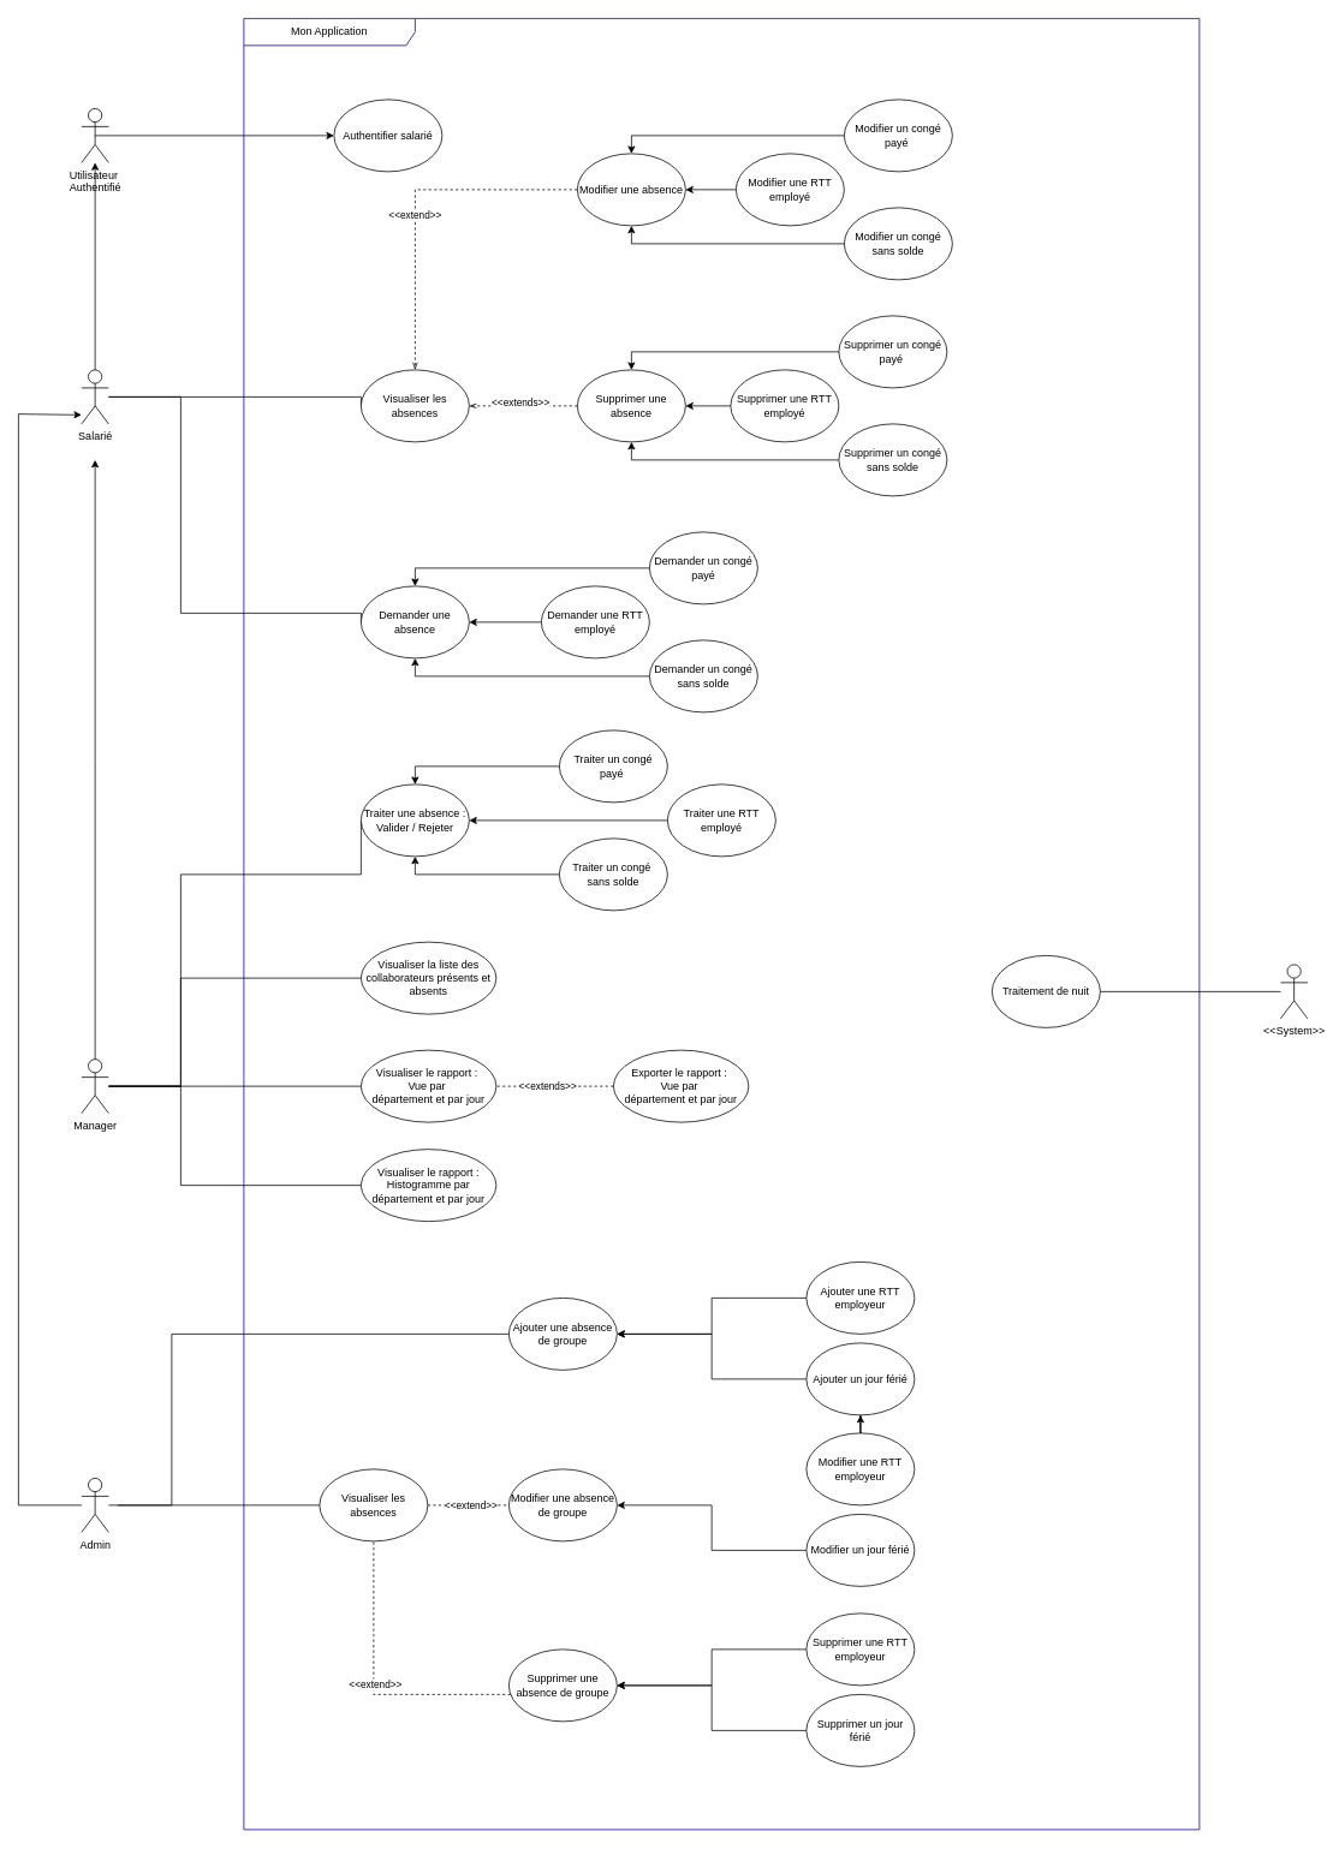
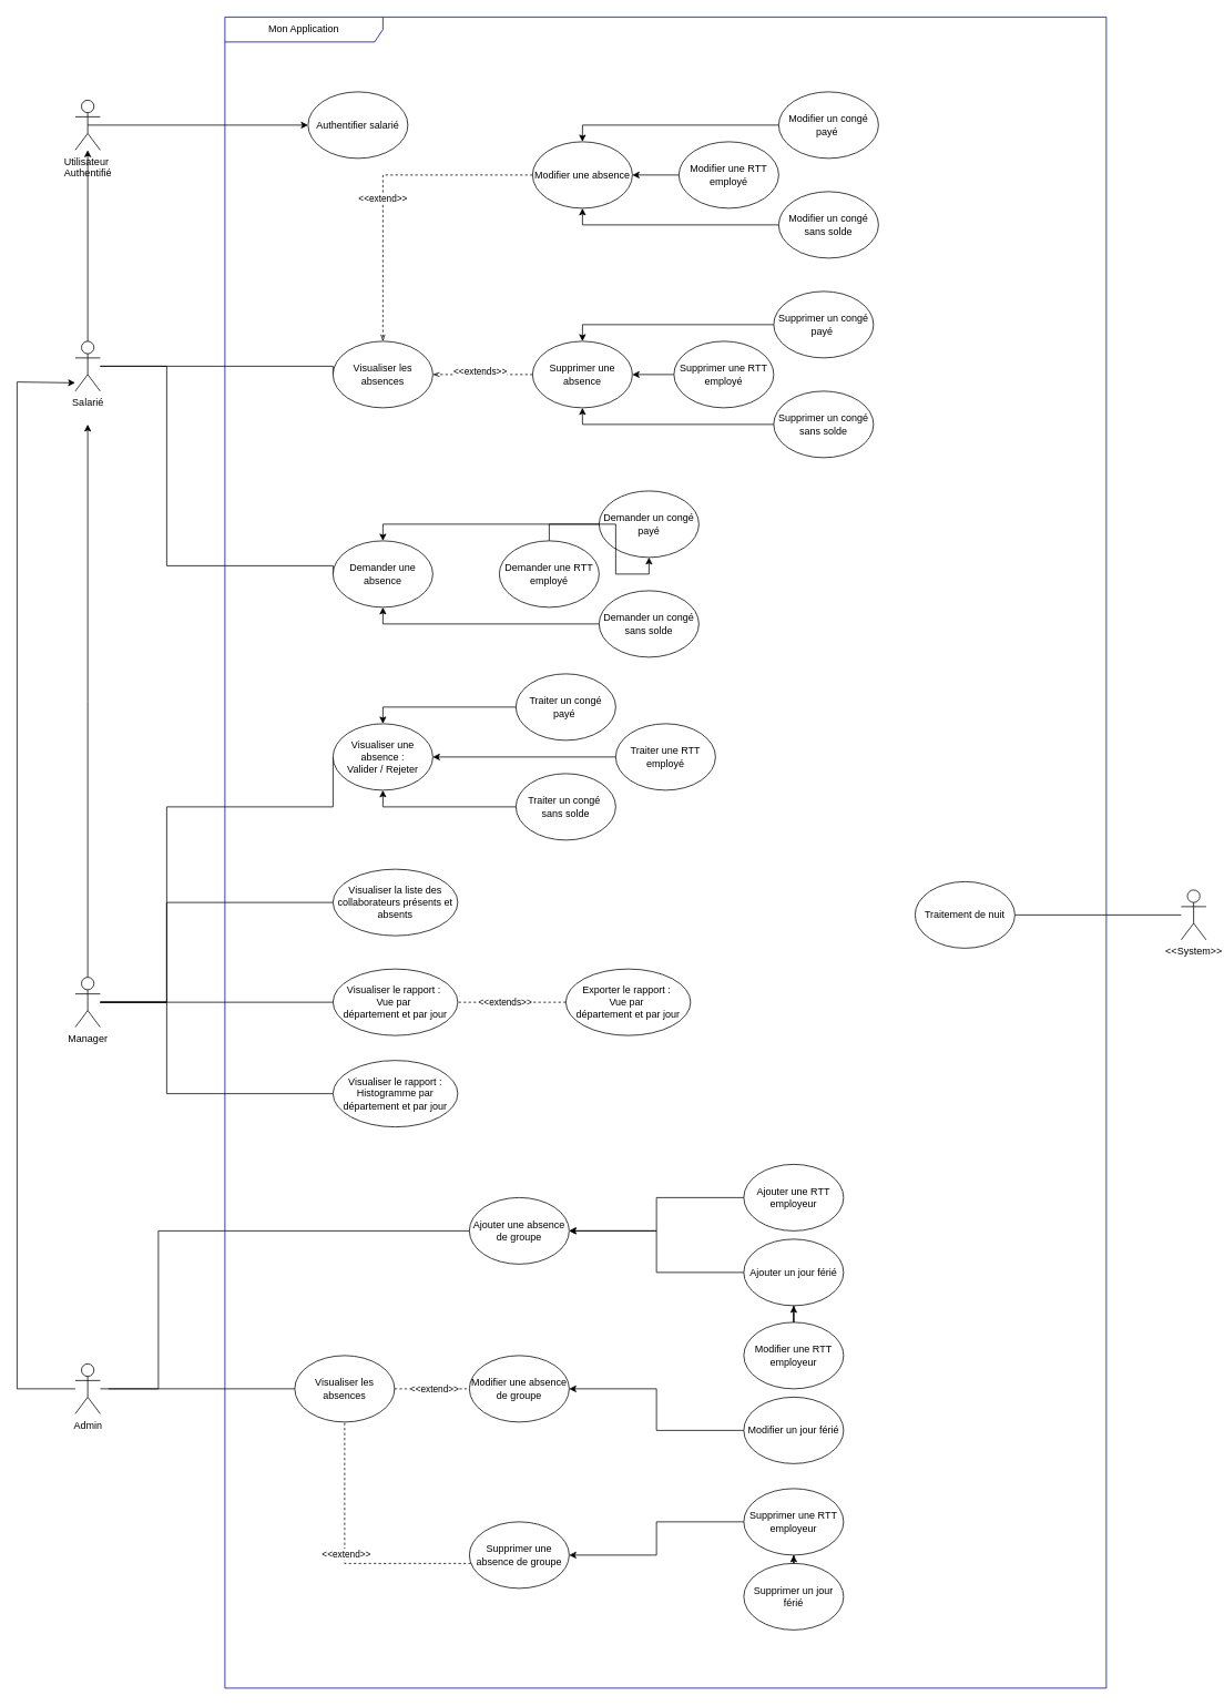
  <mxCell id="0" />
  <mxCell id="1" parent="0" />
  <mxCell id="2" style="edgeStyle=orthogonalEdgeStyle;rounded=0;orthogonalLoop=1;jettySize=auto;html=1;entryX=0;entryY=0.5;entryDx=0;entryDy=0;endArrow=none;endFill=0;" parent="1" source="5" target="26" edge="1"><mxGeometry relative="1" as="geometry"><Array as="points"><mxPoint x="400" y="440" /></Array></mxGeometry></mxCell>
  <mxCell id="3" style="edgeStyle=orthogonalEdgeStyle;rounded=0;orthogonalLoop=1;jettySize=auto;html=1;entryX=0;entryY=0.5;entryDx=0;entryDy=0;endArrow=none;endFill=0;" parent="1" source="5" target="14" edge="1"><mxGeometry relative="1" as="geometry"><Array as="points"><mxPoint x="200" y="440" /><mxPoint x="200" y="680" /><mxPoint x="400" y="680" /></Array></mxGeometry></mxCell>
  <mxCell id="4" style="edgeStyle=none;html=1;" edge="1" parent="1" source="5" target="75"><mxGeometry relative="1" as="geometry" /></mxCell>
  <mxCell id="5" value="Salarié" style="shape=umlActor;verticalLabelPosition=bottom;verticalAlign=top;html=1;" parent="1" vertex="1"><mxGeometry x="90" y="410" width="30" height="60" as="geometry" /></mxCell>
  <mxCell id="6" style="edgeStyle=orthogonalEdgeStyle;rounded=0;orthogonalLoop=1;jettySize=auto;html=1;" parent="1" source="11" edge="1"><mxGeometry relative="1" as="geometry"><mxPoint x="105" y="510" as="targetPoint" /></mxGeometry></mxCell>
  <mxCell id="7" style="edgeStyle=orthogonalEdgeStyle;rounded=0;orthogonalLoop=1;jettySize=auto;html=1;entryX=0;entryY=0.5;entryDx=0;entryDy=0;endArrow=none;endFill=0;" parent="1" source="11" target="27" edge="1"><mxGeometry relative="1" as="geometry"><Array as="points"><mxPoint x="200" y="1205" /><mxPoint x="200" y="1085" /></Array></mxGeometry></mxCell>
  <mxCell id="8" style="edgeStyle=orthogonalEdgeStyle;rounded=0;orthogonalLoop=1;jettySize=auto;html=1;entryX=0;entryY=0.5;entryDx=0;entryDy=0;endArrow=none;endFill=0;" parent="1" source="11" target="25" edge="1"><mxGeometry relative="1" as="geometry"><Array as="points"><mxPoint x="200" y="1205" /><mxPoint x="200" y="970" /><mxPoint x="400" y="970" /></Array></mxGeometry></mxCell>
  <mxCell id="9" style="edgeStyle=orthogonalEdgeStyle;rounded=0;orthogonalLoop=1;jettySize=auto;html=1;entryX=0;entryY=0.5;entryDx=0;entryDy=0;endArrow=none;endFill=0;" parent="1" source="11" target="64" edge="1"><mxGeometry relative="1" as="geometry" /></mxCell>
  <mxCell id="10" style="edgeStyle=orthogonalEdgeStyle;rounded=0;orthogonalLoop=1;jettySize=auto;html=1;entryX=0;entryY=0.5;entryDx=0;entryDy=0;endArrow=none;endFill=0;" parent="1" source="11" target="65" edge="1"><mxGeometry relative="1" as="geometry"><Array as="points"><mxPoint x="200" y="1205" /><mxPoint x="200" y="1315" /></Array></mxGeometry></mxCell>
  <mxCell id="11" value="Manager" style="shape=umlActor;verticalLabelPosition=bottom;verticalAlign=top;html=1;" parent="1" vertex="1"><mxGeometry x="90" y="1175" width="30" height="60" as="geometry" /></mxCell>
  <mxCell id="12" value="Mon Application" style="shape=umlFrame;whiteSpace=wrap;html=1;pointerEvents=0;width=190;height=30;strokeColor=#000099;shadow=0;textShadow=0;movable=1;resizable=1;rotatable=1;deletable=1;editable=1;connectable=1;" parent="1" vertex="1"><mxGeometry x="270" y="20" width="1060" height="2010" as="geometry" /></mxCell>
  <mxCell id="13" value="Ajouter une absence de groupe" style="ellipse;whiteSpace=wrap;html=1;" parent="1" vertex="1"><mxGeometry x="564" y="1440" width="120" height="80" as="geometry" /></mxCell>
  <mxCell id="14" value="Demander une absence" style="ellipse;whiteSpace=wrap;html=1;" parent="1" vertex="1"><mxGeometry x="400" y="650" width="120" height="80" as="geometry" /></mxCell>
  <mxCell id="15" style="edgeStyle=orthogonalEdgeStyle;rounded=0;orthogonalLoop=1;jettySize=auto;html=1;" parent="1" source="16" target="13" edge="1"><mxGeometry relative="1" as="geometry" /></mxCell>
  <mxCell id="16" value="Ajouter un jour férié" style="ellipse;whiteSpace=wrap;html=1;" parent="1" vertex="1"><mxGeometry x="894" y="1490" width="120" height="80" as="geometry" /></mxCell>
  <mxCell id="17" style="edgeStyle=orthogonalEdgeStyle;rounded=0;orthogonalLoop=1;jettySize=auto;html=1;" parent="1" source="18" target="13" edge="1"><mxGeometry relative="1" as="geometry" /></mxCell>
  <mxCell id="18" value="Ajouter une RTT employeur" style="ellipse;whiteSpace=wrap;html=1;" parent="1" vertex="1"><mxGeometry x="894" y="1400" width="120" height="80" as="geometry" /></mxCell>
  <mxCell id="19" style="edgeStyle=orthogonalEdgeStyle;rounded=0;orthogonalLoop=1;jettySize=auto;html=1;entryX=0.5;entryY=0;entryDx=0;entryDy=0;" parent="1" source="20" target="14" edge="1"><mxGeometry relative="1" as="geometry" /></mxCell>
  <mxCell id="20" value="Demander un congé payé" style="ellipse;whiteSpace=wrap;html=1;" parent="1" vertex="1"><mxGeometry x="720" y="590" width="120" height="80" as="geometry" /></mxCell>
- <mxCell id="21" style="edgeStyle=orthogonalEdgeStyle;rounded=0;orthogonalLoop=1;jettySize=auto;html=1;" parent="1" source="22" target="14" edge="1"><mxGeometry relative="1" as="geometry" /></mxCell>
+ <mxCell id="21" style="edgeStyle=orthogonalEdgeStyle;rounded=0;orthogonalLoop=1;jettySize=auto;html=1;" parent="1" source="22" target="20" edge="1"><mxGeometry relative="1" as="geometry" /></mxCell>
  <mxCell id="22" value="Demander une RTT employé" style="ellipse;whiteSpace=wrap;html=1;" parent="1" vertex="1"><mxGeometry y="650" width="120" height="80" as="geometry" x="600" /></mxCell>
  <mxCell id="23" style="edgeStyle=orthogonalEdgeStyle;rounded=0;orthogonalLoop=1;jettySize=auto;html=1;entryX=0.5;entryY=1;entryDx=0;entryDy=0;" parent="1" source="24" target="14" edge="1"><mxGeometry relative="1" as="geometry" /></mxCell>
  <mxCell id="24" value="Demander un congé sans solde" style="ellipse;whiteSpace=wrap;html=1;" parent="1" vertex="1"><mxGeometry x="720" y="710" width="120" height="80" as="geometry" /></mxCell>
- <mxCell id="25" value="Traiter une absence :&lt;div&gt;Valider / Rejeter&lt;/div&gt;" style="ellipse;whiteSpace=wrap;html=1;" parent="1" vertex="1"><mxGeometry x="400" y="870" width="120" height="80" as="geometry" /></mxCell>
+ <mxCell id="25" value="Visualiser une absence :&lt;div&gt;Valider / Rejeter&lt;/div&gt;" style="ellipse;whiteSpace=wrap;html=1;" parent="1" vertex="1"><mxGeometry x="400" y="870" width="120" height="80" as="geometry" /></mxCell>
  <mxCell id="26" value="Visualiser les absences" style="ellipse;whiteSpace=wrap;html=1;" parent="1" vertex="1"><mxGeometry x="400" y="410" width="120" height="80" as="geometry" /></mxCell>
  <mxCell id="27" value="Visualiser la liste des collaborateurs présents et absents" style="ellipse;whiteSpace=wrap;html=1;" parent="1" vertex="1"><mxGeometry x="400" y="1045" width="150" height="80" as="geometry" /></mxCell>
  <mxCell id="28" style="edgeStyle=orthogonalEdgeStyle;rounded=0;orthogonalLoop=1;jettySize=auto;html=1;dashed=1;endArrow=openThin;endFill=0;" parent="1" source="30" target="26" edge="1"><mxGeometry relative="1" as="geometry"><Array as="points"><mxPoint x="460" y="210" /></Array></mxGeometry></mxCell>
  <mxCell id="29" value="&amp;lt;&amp;lt;extend&amp;gt;&amp;gt;" style="edgeLabel;html=1;align=center;verticalAlign=middle;resizable=0;points=[];" parent="28" vertex="1" connectable="0"><mxGeometry x="0.088" y="-1" relative="1" as="geometry"><mxPoint as="offset" /></mxGeometry></mxCell>
  <mxCell id="30" value="Modifier une absence" style="ellipse;whiteSpace=wrap;html=1;" parent="1" vertex="1"><mxGeometry x="640" y="170" width="120" height="80" as="geometry" /></mxCell>
  <mxCell id="31" style="edgeStyle=orthogonalEdgeStyle;rounded=0;orthogonalLoop=1;jettySize=auto;html=1;entryX=0.5;entryY=0;entryDx=0;entryDy=0;" parent="1" source="32" target="30" edge="1"><mxGeometry relative="1" as="geometry" /></mxCell>
  <mxCell id="32" value="Modifier un congé payé&amp;nbsp;" style="ellipse;whiteSpace=wrap;html=1;" parent="1" vertex="1"><mxGeometry x="936" y="110" width="120" height="80" as="geometry" /></mxCell>
  <mxCell id="33" style="edgeStyle=orthogonalEdgeStyle;rounded=0;orthogonalLoop=1;jettySize=auto;html=1;entryX=0.5;entryY=1;entryDx=0;entryDy=0;" parent="1" source="34" target="30" edge="1"><mxGeometry relative="1" as="geometry" /></mxCell>
  <mxCell id="34" value="Modifier un congé sans solde" style="ellipse;whiteSpace=wrap;html=1;" parent="1" vertex="1"><mxGeometry x="936" y="230" width="120" height="80" as="geometry" /></mxCell>
  <mxCell id="35" style="edgeStyle=orthogonalEdgeStyle;rounded=0;orthogonalLoop=1;jettySize=auto;html=1;entryX=1;entryY=0.5;entryDx=0;entryDy=0;" parent="1" source="36" target="30" edge="1"><mxGeometry relative="1" as="geometry" /></mxCell>
  <mxCell id="36" value="Modifier une RTT employé" style="ellipse;whiteSpace=wrap;html=1;" parent="1" vertex="1"><mxGeometry x="816" y="170" width="120" height="80" as="geometry" /></mxCell>
  <mxCell id="37" style="edgeStyle=orthogonalEdgeStyle;rounded=0;orthogonalLoop=1;jettySize=auto;html=1;entryX=0.5;entryY=0;entryDx=0;entryDy=0;" parent="1" source="38" target="25" edge="1"><mxGeometry relative="1" as="geometry" /></mxCell>
  <mxCell id="38" value="Traiter un congé payé&amp;nbsp;" style="ellipse;whiteSpace=wrap;html=1;" parent="1" vertex="1"><mxGeometry x="620" y="810" width="120" height="80" as="geometry" /></mxCell>
  <mxCell id="39" style="edgeStyle=orthogonalEdgeStyle;rounded=0;orthogonalLoop=1;jettySize=auto;html=1;entryX=0.5;entryY=1;entryDx=0;entryDy=0;" parent="1" source="40" target="25" edge="1"><mxGeometry relative="1" as="geometry" /></mxCell>
  <mxCell id="40" value="Traiter un congé&amp;nbsp;&lt;div&gt;sans solde&lt;/div&gt;" style="ellipse;whiteSpace=wrap;html=1;" parent="1" vertex="1"><mxGeometry x="620" y="930" width="120" height="80" as="geometry" /></mxCell>
  <mxCell id="41" style="edgeStyle=orthogonalEdgeStyle;rounded=0;orthogonalLoop=1;jettySize=auto;html=1;entryX=1;entryY=0.5;entryDx=0;entryDy=0;" parent="1" source="42" target="25" edge="1"><mxGeometry relative="1" as="geometry" /></mxCell>
  <mxCell id="42" value="Traiter une RTT employé" style="ellipse;whiteSpace=wrap;html=1;" parent="1" vertex="1"><mxGeometry x="740" y="870" width="120" height="80" as="geometry" /></mxCell>
  <mxCell id="43" value="Supprimer une absence" style="ellipse;whiteSpace=wrap;html=1;" parent="1" vertex="1"><mxGeometry x="640" y="410" width="120" height="80" as="geometry" /></mxCell>
  <mxCell id="44" style="edgeStyle=orthogonalEdgeStyle;rounded=0;orthogonalLoop=1;jettySize=auto;html=1;entryX=0.5;entryY=0;entryDx=0;entryDy=0;" parent="1" source="45" target="43" edge="1"><mxGeometry relative="1" as="geometry" /></mxCell>
  <mxCell id="45" value="Supprimer un congé payé&amp;nbsp;" style="ellipse;whiteSpace=wrap;html=1;" parent="1" vertex="1"><mxGeometry x="930" width="120" height="80" as="geometry" y="350" /></mxCell>
  <mxCell id="46" style="edgeStyle=orthogonalEdgeStyle;rounded=0;orthogonalLoop=1;jettySize=auto;html=1;entryX=0.5;entryY=1;entryDx=0;entryDy=0;" parent="1" source="47" target="43" edge="1"><mxGeometry relative="1" as="geometry" /></mxCell>
  <mxCell id="47" value="Supprimer&amp;nbsp;un congé sans solde" style="ellipse;whiteSpace=wrap;html=1;" parent="1" vertex="1"><mxGeometry x="930" y="470" width="120" height="80" as="geometry" /></mxCell>
  <mxCell id="48" style="edgeStyle=orthogonalEdgeStyle;rounded=0;orthogonalLoop=1;jettySize=auto;html=1;entryX=1;entryY=0.5;entryDx=0;entryDy=0;" parent="1" source="49" target="43" edge="1"><mxGeometry relative="1" as="geometry" /></mxCell>
  <mxCell id="49" value="Supprimer&amp;nbsp;une RTT employé" style="ellipse;whiteSpace=wrap;html=1;" parent="1" vertex="1"><mxGeometry x="810" y="410" width="120" height="80" as="geometry" /></mxCell>
  <mxCell id="50" style="edgeStyle=orthogonalEdgeStyle;rounded=0;orthogonalLoop=1;jettySize=auto;html=1;endArrow=classic;endFill=1;" parent="1" source="52" edge="1"><mxGeometry relative="1" as="geometry"><Array as="points"><mxPoint x="20" y="1670" /><mxPoint x="20" y="459" /></Array><mxPoint x="90" y="460" as="targetPoint" /></mxGeometry></mxCell>
  <mxCell id="51" style="edgeStyle=orthogonalEdgeStyle;rounded=0;orthogonalLoop=1;jettySize=auto;html=1;endArrow=none;endFill=0;" parent="1" source="52" target="13" edge="1"><mxGeometry relative="1" as="geometry"><Array as="points"><mxPoint x="190" y="1670" /><mxPoint x="190" y="1480" /></Array></mxGeometry></mxCell>
  <mxCell id="52" value="Admin" style="shape=umlActor;verticalLabelPosition=bottom;verticalAlign=top;html=1;" parent="1" vertex="1"><mxGeometry x="90" y="1640" width="30" height="60" as="geometry" /></mxCell>
  <mxCell id="53" value="Modifier une absence de groupe" style="ellipse;whiteSpace=wrap;html=1;" parent="1" vertex="1"><mxGeometry x="564" y="1630" width="120" height="80" as="geometry" /></mxCell>
  <mxCell id="54" style="edgeStyle=orthogonalEdgeStyle;rounded=0;orthogonalLoop=1;jettySize=auto;html=1;" parent="1" source="55" target="53" edge="1"><mxGeometry relative="1" as="geometry" /></mxCell>
  <mxCell id="55" value="Modifier&amp;nbsp;un jour férié" style="ellipse;whiteSpace=wrap;html=1;" parent="1" vertex="1"><mxGeometry x="894" y="1680" width="120" height="80" as="geometry" /></mxCell>
  <mxCell id="56" style="edgeStyle=orthogonalEdgeStyle;rounded=0;orthogonalLoop=1;jettySize=auto;html=1;" parent="1" source="57" target="16" edge="1"><mxGeometry relative="1" as="geometry" /></mxCell>
  <mxCell id="57" value="Modifier une RTT employeur" style="ellipse;whiteSpace=wrap;html=1;" parent="1" vertex="1"><mxGeometry x="894" y="1590" width="120" height="80" as="geometry" /></mxCell>
  <mxCell id="58" value="Supprimer une absence de groupe" style="ellipse;whiteSpace=wrap;html=1;" parent="1" vertex="1"><mxGeometry x="564" y="1830" width="120" height="80" as="geometry" /></mxCell>
- <mxCell id="59" style="edgeStyle=orthogonalEdgeStyle;rounded=0;orthogonalLoop=1;jettySize=auto;html=1;" parent="1" source="60" target="58" edge="1"><mxGeometry relative="1" as="geometry" /></mxCell>
+ <mxCell id="59" style="edgeStyle=orthogonalEdgeStyle;rounded=0;orthogonalLoop=1;jettySize=auto;html=1;" parent="1" source="60" target="62" edge="1"><mxGeometry relative="1" as="geometry" /></mxCell>
  <mxCell id="60" value="Supprimer&amp;nbsp;un jour férié" style="ellipse;whiteSpace=wrap;html=1;" parent="1" vertex="1"><mxGeometry x="894" y="1880" width="120" height="80" as="geometry" /></mxCell>
  <mxCell id="61" style="edgeStyle=orthogonalEdgeStyle;rounded=0;orthogonalLoop=1;jettySize=auto;html=1;" parent="1" source="62" target="58" edge="1"><mxGeometry relative="1" as="geometry" /></mxCell>
  <mxCell id="62" value="Supprimer&amp;nbsp;une RTT employeur" style="ellipse;whiteSpace=wrap;html=1;" parent="1" vertex="1"><mxGeometry x="894" y="1790" width="120" height="80" as="geometry" /></mxCell>
  <mxCell id="63" value="Traitement de nuit" style="ellipse;whiteSpace=wrap;html=1;" parent="1" vertex="1"><mxGeometry x="1100" y="1060" width="120" height="80" as="geometry" /></mxCell>
  <mxCell id="64" value="Visualiser le rapport :&amp;nbsp;&lt;div&gt;Vue par&amp;nbsp;&lt;/div&gt;&lt;div&gt;département et par jour&lt;/div&gt;" style="ellipse;whiteSpace=wrap;html=1;" parent="1" vertex="1"><mxGeometry x="400" y="1165" width="150" height="80" as="geometry" /></mxCell>
  <mxCell id="65" value="Visualiser le rapport : Histogramme par département et par jour" style="ellipse;whiteSpace=wrap;html=1;" parent="1" vertex="1"><mxGeometry x="400" y="1275" width="150" height="80" as="geometry" /></mxCell>
  <mxCell id="66" style="edgeStyle=orthogonalEdgeStyle;rounded=0;orthogonalLoop=1;jettySize=auto;html=1;entryX=1;entryY=0.5;entryDx=0;entryDy=0;endArrow=none;endFill=0;" parent="1" source="67" target="63" edge="1"><mxGeometry relative="1" as="geometry" /></mxCell>
  <mxCell id="67" value="&amp;lt;&amp;lt;System&amp;gt;&amp;gt;" style="shape=umlActor;verticalLabelPosition=bottom;verticalAlign=top;html=1;" parent="1" vertex="1"><mxGeometry x="1420" y="1070" width="30" height="60" as="geometry" /></mxCell>
  <mxCell id="68" value="" style="endArrow=openThin;html=1;rounded=0;exitX=0;exitY=0.5;exitDx=0;exitDy=0;dashed=1;endFill=0;" parent="1" source="43" target="26" edge="1"><mxGeometry width="50" height="50" relative="1" as="geometry"><mxPoint x="928" y="258" as="sourcePoint" /><mxPoint x="510" y="410" as="targetPoint" /></mxGeometry></mxCell>
  <mxCell id="69" value="&amp;lt;&amp;lt;extends&amp;gt;&amp;gt;" style="edgeLabel;html=1;align=center;verticalAlign=middle;resizable=0;points=[];" vertex="1" connectable="0" parent="68"><mxGeometry x="0.202" relative="1" as="geometry"><mxPoint x="8" y="-4" as="offset" /></mxGeometry></mxCell>
  <mxCell id="70" style="edgeStyle=none;html=1;dashed=1;endArrow=none;endFill=0;" edge="1" parent="1" source="72" target="64"><mxGeometry relative="1" as="geometry" /></mxCell>
  <mxCell id="71" value="&amp;lt;&amp;lt;extends&amp;gt;&amp;gt;" style="edgeLabel;html=1;align=center;verticalAlign=middle;resizable=0;points=[];" vertex="1" connectable="0" parent="70"><mxGeometry x="0.137" y="-1" relative="1" as="geometry"><mxPoint as="offset" /></mxGeometry></mxCell>
  <mxCell id="72" value="Exporter le rapport :&amp;nbsp;&lt;div&gt;Vue par&amp;nbsp;&lt;/div&gt;&lt;div&gt;département et par jour&lt;/div&gt;" style="ellipse;whiteSpace=wrap;html=1;" parent="1" vertex="1"><mxGeometry x="680" y="1165" width="150" height="80" as="geometry" /></mxCell>
  <mxCell id="73" value="Authentifier salarié" style="ellipse;whiteSpace=wrap;html=1;" vertex="1" parent="1"><mxGeometry x="370" y="110" width="120" height="80" as="geometry" /></mxCell>
  <mxCell id="74" style="edgeStyle=none;html=1;exitX=0.5;exitY=0.5;exitDx=0;exitDy=0;exitPerimeter=0;" edge="1" parent="1" source="75" target="73"><mxGeometry relative="1" as="geometry"><mxPoint x="0" y="250" as="targetPoint" /></mxGeometry></mxCell>
  <mxCell id="75" value="Utilisateur&amp;nbsp;&lt;br&gt;Authentifié" style="shape=umlActor;verticalLabelPosition=bottom;verticalAlign=top;html=1;outlineConnect=0;" vertex="1" parent="1"><mxGeometry x="90" y="120" width="30" height="60" as="geometry" /></mxCell>
  <mxCell id="76" style="edgeStyle=none;html=1;endArrow=none;endFill=0;" edge="1" parent="1" source="77"><mxGeometry relative="1" as="geometry"><mxPoint x="130" y="1670" as="targetPoint" /></mxGeometry></mxCell>
  <mxCell id="77" value="Visualiser les absences" style="ellipse;whiteSpace=wrap;html=1;" vertex="1" parent="1"><mxGeometry x="354" y="1630" width="120" height="80" as="geometry" /></mxCell>
  <mxCell id="78" style="edgeStyle=orthogonalEdgeStyle;rounded=0;orthogonalLoop=1;jettySize=auto;html=1;dashed=1;endArrow=none;endFill=0;" edge="1" parent="1" source="77" target="53"><mxGeometry relative="1" as="geometry"><mxPoint x="1762.426" y="348.284" as="sourcePoint" /><mxPoint x="500" y="1680" as="targetPoint" /></mxGeometry></mxCell>
  <mxCell id="79" value="&amp;lt;&amp;lt;extend&amp;gt;&amp;gt;" style="edgeLabel;html=1;align=center;verticalAlign=middle;resizable=0;points=[];" vertex="1" connectable="0" parent="78"><mxGeometry x="0.042" y="1" relative="1" as="geometry"><mxPoint as="offset" /></mxGeometry></mxCell>
  <mxCell id="80" style="edgeStyle=orthogonalEdgeStyle;rounded=0;orthogonalLoop=1;jettySize=auto;html=1;endArrow=none;endFill=0;dashed=1;" edge="1" parent="1" source="58" target="77"><mxGeometry relative="1" as="geometry"><mxPoint x="340" y="1820" as="sourcePoint" /><mxPoint x="1762.426" y="148.284" as="targetPoint" /><Array as="points"><mxPoint x="414" y="1880" /></Array></mxGeometry></mxCell>
  <mxCell id="81" value="&amp;lt;&amp;lt;extend&amp;gt;&amp;gt;" style="edgeLabel;html=1;align=center;verticalAlign=middle;resizable=0;points=[];" vertex="1" connectable="0" parent="80"><mxGeometry x="0.014" y="-1" relative="1" as="geometry"><mxPoint as="offset" /></mxGeometry></mxCell>
